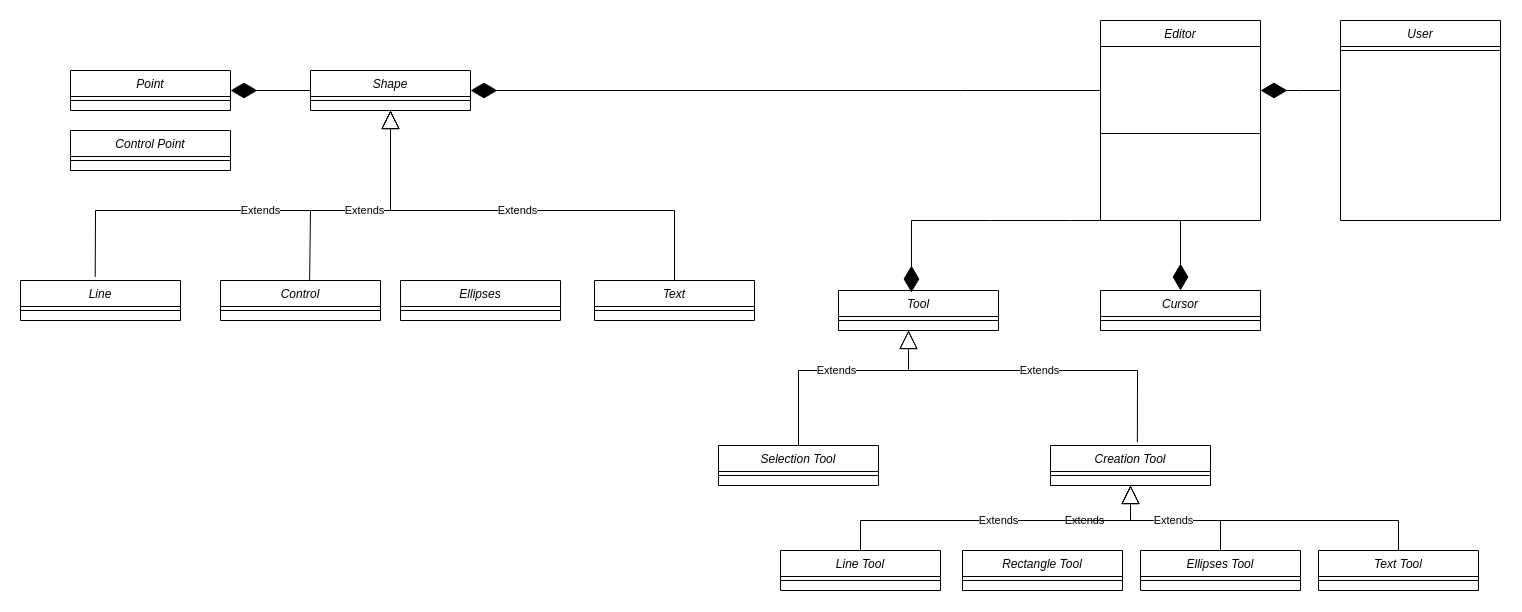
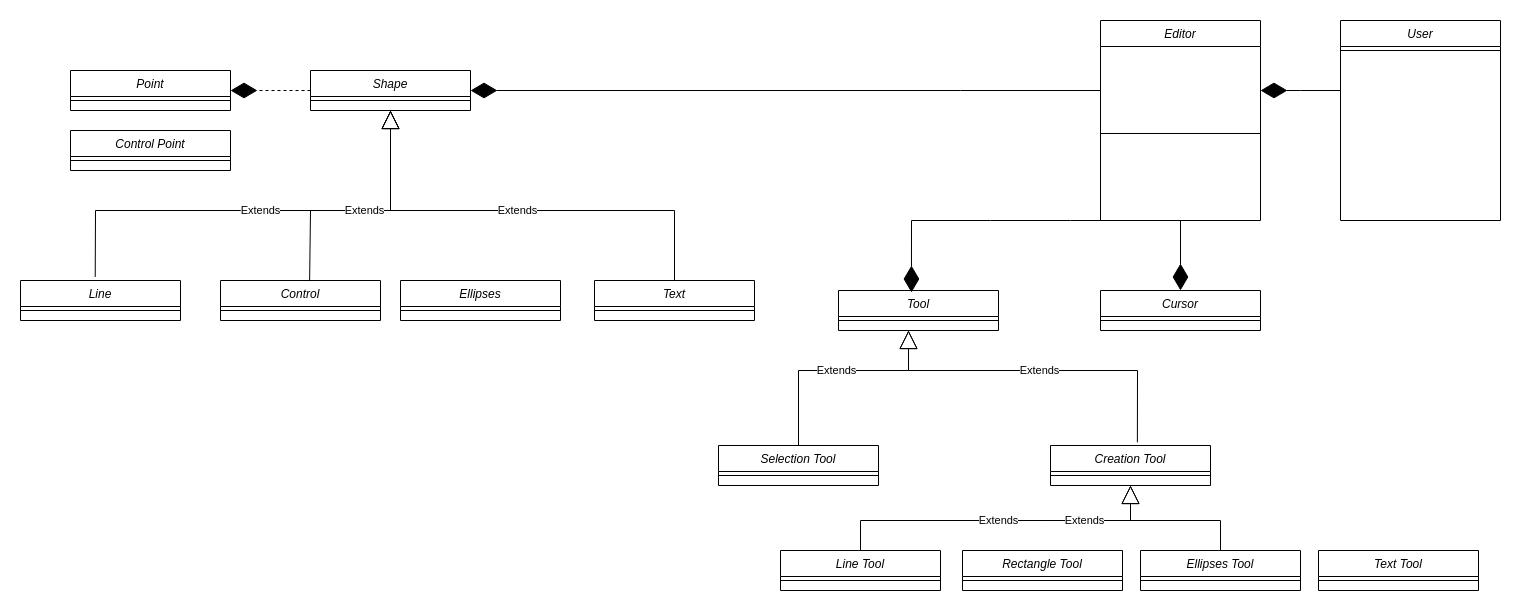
  <mxCell id="0" />
  <mxCell id="1" parent="0" />
  <mxCell id="2" value="User" style="swimlane;fontStyle=2;align=center;verticalAlign=top;childLayout=stackLayout;horizontal=1;startSize=26;horizontalStack=0;resizeParent=1;resizeLast=0;collapsible=1;marginBottom=0;rounded=0;shadow=0;strokeWidth=1;" parent="1" vertex="1"><mxGeometry x="1340" y="20" width="160" height="200" as="geometry"><mxRectangle x="230" y="140" width="160" height="26" as="alternateBounds" /></mxGeometry></mxCell>
  <mxCell id="3" value="" style="line;html=1;strokeWidth=1;align=left;verticalAlign=middle;spacingTop=-1;spacingLeft=3;spacingRight=3;rotatable=0;labelPosition=right;points=[];portConstraint=eastwest;" parent="2" vertex="1"><mxGeometry y="26" width="160" height="8" as="geometry" /></mxCell>
  <mxCell id="4" value="Editor" style="swimlane;fontStyle=2;align=center;verticalAlign=top;childLayout=stackLayout;horizontal=1;startSize=26;horizontalStack=0;resizeParent=1;resizeLast=0;collapsible=1;marginBottom=0;rounded=0;shadow=0;strokeWidth=1;" vertex="1" parent="1"><mxGeometry x="1100" y="20" width="160" height="200" as="geometry"><mxRectangle x="230" y="140" width="160" height="26" as="alternateBounds" /></mxGeometry></mxCell>
  <mxCell id="5" value="" style="line;html=1;strokeWidth=1;align=left;verticalAlign=middle;spacingTop=-1;spacingLeft=3;spacingRight=3;rotatable=0;labelPosition=right;points=[];portConstraint=eastwest;" vertex="1" parent="4"><mxGeometry y="26" width="160" height="174" as="geometry" /></mxCell>
  <mxCell id="6" value="Shape" style="swimlane;fontStyle=2;align=center;verticalAlign=top;childLayout=stackLayout;horizontal=1;startSize=26;horizontalStack=0;resizeParent=1;resizeLast=0;collapsible=1;marginBottom=0;rounded=0;shadow=0;strokeWidth=1;" vertex="1" parent="1"><mxGeometry x="310" y="70" width="160" height="40" as="geometry"><mxRectangle x="230" y="140" width="160" height="26" as="alternateBounds" /></mxGeometry></mxCell>
  <mxCell id="7" value="" style="line;html=1;strokeWidth=1;align=left;verticalAlign=middle;spacingTop=-1;spacingLeft=3;spacingRight=3;rotatable=0;labelPosition=right;points=[];portConstraint=eastwest;" vertex="1" parent="6"><mxGeometry y="26" width="160" height="8" as="geometry" /></mxCell>
  <mxCell id="8" value="Control" style="swimlane;fontStyle=2;align=center;verticalAlign=top;childLayout=stackLayout;horizontal=1;startSize=26;horizontalStack=0;resizeParent=1;resizeLast=0;collapsible=1;marginBottom=0;rounded=0;shadow=0;strokeWidth=1;" vertex="1" parent="1"><mxGeometry x="220" y="280" width="160" height="40" as="geometry"><mxRectangle x="230" y="140" width="160" height="26" as="alternateBounds" /></mxGeometry></mxCell>
  <mxCell id="9" value="" style="line;html=1;strokeWidth=1;align=left;verticalAlign=middle;spacingTop=-1;spacingLeft=3;spacingRight=3;rotatable=0;labelPosition=right;points=[];portConstraint=eastwest;" vertex="1" parent="8"><mxGeometry y="26" width="160" height="8" as="geometry" /></mxCell>
  <mxCell id="10" value="Ellipses" style="swimlane;fontStyle=2;align=center;verticalAlign=top;childLayout=stackLayout;horizontal=1;startSize=26;horizontalStack=0;resizeParent=1;resizeLast=0;collapsible=1;marginBottom=0;rounded=0;shadow=0;strokeWidth=1;" vertex="1" parent="1"><mxGeometry x="400" y="280" width="160" height="40" as="geometry"><mxRectangle x="230" y="140" width="160" height="26" as="alternateBounds" /></mxGeometry></mxCell>
  <mxCell id="11" value="" style="line;html=1;strokeWidth=1;align=left;verticalAlign=middle;spacingTop=-1;spacingLeft=3;spacingRight=3;rotatable=0;labelPosition=right;points=[];portConstraint=eastwest;" vertex="1" parent="10"><mxGeometry y="26" width="160" height="8" as="geometry" /></mxCell>
  <mxCell id="12" value="Text" style="swimlane;fontStyle=2;align=center;verticalAlign=top;childLayout=stackLayout;horizontal=1;startSize=26;horizontalStack=0;resizeParent=1;resizeLast=0;collapsible=1;marginBottom=0;rounded=0;shadow=0;strokeWidth=1;" vertex="1" parent="1"><mxGeometry x="594" y="280" width="160" height="40" as="geometry"><mxRectangle x="230" y="140" width="160" height="26" as="alternateBounds" /></mxGeometry></mxCell>
  <mxCell id="13" value="" style="line;html=1;strokeWidth=1;align=left;verticalAlign=middle;spacingTop=-1;spacingLeft=3;spacingRight=3;rotatable=0;labelPosition=right;points=[];portConstraint=eastwest;" vertex="1" parent="12"><mxGeometry y="26" width="160" height="8" as="geometry" /></mxCell>
  <mxCell id="14" value="Line" style="swimlane;fontStyle=2;align=center;verticalAlign=top;childLayout=stackLayout;horizontal=1;startSize=26;horizontalStack=0;resizeParent=1;resizeLast=0;collapsible=1;marginBottom=0;rounded=0;shadow=0;strokeWidth=1;" vertex="1" parent="1"><mxGeometry x="20" y="280" width="160" height="40" as="geometry"><mxRectangle x="230" y="140" width="160" height="26" as="alternateBounds" /></mxGeometry></mxCell>
  <mxCell id="15" value="" style="line;html=1;strokeWidth=1;align=left;verticalAlign=middle;spacingTop=-1;spacingLeft=3;spacingRight=3;rotatable=0;labelPosition=right;points=[];portConstraint=eastwest;" vertex="1" parent="14"><mxGeometry y="26" width="160" height="8" as="geometry" /></mxCell>
  <mxCell id="16" value="Tool" style="swimlane;fontStyle=2;align=center;verticalAlign=top;childLayout=stackLayout;horizontal=1;startSize=26;horizontalStack=0;resizeParent=1;resizeLast=0;collapsible=1;marginBottom=0;rounded=0;shadow=0;strokeWidth=1;" vertex="1" parent="1"><mxGeometry x="838" y="290" width="160" height="40" as="geometry"><mxRectangle x="230" y="140" width="160" height="26" as="alternateBounds" /></mxGeometry></mxCell>
  <mxCell id="17" value="" style="line;html=1;strokeWidth=1;align=left;verticalAlign=middle;spacingTop=-1;spacingLeft=3;spacingRight=3;rotatable=0;labelPosition=right;points=[];portConstraint=eastwest;" vertex="1" parent="16"><mxGeometry y="26" width="160" height="8" as="geometry" /></mxCell>
  <mxCell id="18" value="Creation Tool&#10;" style="swimlane;fontStyle=2;align=center;verticalAlign=top;childLayout=stackLayout;horizontal=1;startSize=26;horizontalStack=0;resizeParent=1;resizeLast=0;collapsible=1;marginBottom=0;rounded=0;shadow=0;strokeWidth=1;" vertex="1" parent="1"><mxGeometry x="1050" y="445" width="160" height="40" as="geometry"><mxRectangle x="230" y="140" width="160" height="26" as="alternateBounds" /></mxGeometry></mxCell>
  <mxCell id="19" value="" style="line;html=1;strokeWidth=1;align=left;verticalAlign=middle;spacingTop=-1;spacingLeft=3;spacingRight=3;rotatable=0;labelPosition=right;points=[];portConstraint=eastwest;" vertex="1" parent="18"><mxGeometry y="26" width="160" height="8" as="geometry" /></mxCell>
  <mxCell id="20" value="Selection Tool" style="swimlane;fontStyle=2;align=center;verticalAlign=top;childLayout=stackLayout;horizontal=1;startSize=26;horizontalStack=0;resizeParent=1;resizeLast=0;collapsible=1;marginBottom=0;rounded=0;shadow=0;strokeWidth=1;" vertex="1" parent="1"><mxGeometry x="718" y="445" width="160" height="40" as="geometry"><mxRectangle x="230" y="140" width="160" height="26" as="alternateBounds" /></mxGeometry></mxCell>
  <mxCell id="21" value="" style="line;html=1;strokeWidth=1;align=left;verticalAlign=middle;spacingTop=-1;spacingLeft=3;spacingRight=3;rotatable=0;labelPosition=right;points=[];portConstraint=eastwest;" vertex="1" parent="20"><mxGeometry y="26" width="160" height="8" as="geometry" /></mxCell>
  <mxCell id="22" value="Extends" style="endArrow=block;endSize=16;endFill=0;html=1;rounded=0;entryX=0.5;entryY=1;entryDx=0;entryDy=0;exitX=0.467;exitY=-0.089;exitDx=0;exitDy=0;exitPerimeter=0;" edge="1" parent="1" source="14" target="6"><mxGeometry width="160" relative="1" as="geometry"><mxPoint x="240" y="220" as="sourcePoint" /><mxPoint x="400" y="220" as="targetPoint" /><Array as="points"><mxPoint x="95" y="210" /><mxPoint x="240" y="210" /><mxPoint x="390" y="210" /></Array></mxGeometry></mxCell>
  <mxCell id="23" value="Extends" style="endArrow=block;endSize=16;endFill=0;html=1;rounded=0;entryX=0.5;entryY=1;entryDx=0;entryDy=0;exitX=0.557;exitY=0.015;exitDx=0;exitDy=0;exitPerimeter=0;" edge="1" parent="1" source="8" target="6"><mxGeometry width="160" relative="1" as="geometry"><mxPoint x="105" y="286" as="sourcePoint" /><mxPoint x="390" y="180" as="targetPoint" /><Array as="points"><mxPoint x="310" y="210" /><mxPoint x="340" y="210" /><mxPoint x="390" y="210" /></Array></mxGeometry></mxCell>
  <mxCell id="24" value="Extends" style="endArrow=block;endSize=16;endFill=0;html=1;rounded=0;exitX=0.5;exitY=0;exitDx=0;exitDy=0;entryX=0.5;entryY=1;entryDx=0;entryDy=0;" edge="1" parent="1" source="12" target="6"><mxGeometry width="160" relative="1" as="geometry"><mxPoint x="540" y="210" as="sourcePoint" /><mxPoint x="380" y="170" as="targetPoint" /><Array as="points"><mxPoint x="674" y="210" /><mxPoint x="390" y="210" /></Array></mxGeometry></mxCell>
  <mxCell id="25" value="Cursor" style="swimlane;fontStyle=2;align=center;verticalAlign=top;childLayout=stackLayout;horizontal=1;startSize=26;horizontalStack=0;resizeParent=1;resizeLast=0;collapsible=1;marginBottom=0;rounded=0;shadow=0;strokeWidth=1;" vertex="1" parent="1"><mxGeometry x="1100" y="290" width="160" height="40" as="geometry"><mxRectangle x="230" y="140" width="160" height="26" as="alternateBounds" /></mxGeometry></mxCell>
  <mxCell id="26" value="" style="line;html=1;strokeWidth=1;align=left;verticalAlign=middle;spacingTop=-1;spacingLeft=3;spacingRight=3;rotatable=0;labelPosition=right;points=[];portConstraint=eastwest;" vertex="1" parent="25"><mxGeometry y="26" width="160" height="8" as="geometry" /></mxCell>
  <mxCell id="27" value="Rectangle Tool&#10;" style="swimlane;fontStyle=2;align=center;verticalAlign=top;childLayout=stackLayout;horizontal=1;startSize=26;horizontalStack=0;resizeParent=1;resizeLast=0;collapsible=1;marginBottom=0;rounded=0;shadow=0;strokeWidth=1;" vertex="1" parent="1"><mxGeometry x="962" y="550" width="160" height="40" as="geometry"><mxRectangle x="230" y="140" width="160" height="26" as="alternateBounds" /></mxGeometry></mxCell>
  <mxCell id="28" value="" style="line;html=1;strokeWidth=1;align=left;verticalAlign=middle;spacingTop=-1;spacingLeft=3;spacingRight=3;rotatable=0;labelPosition=right;points=[];portConstraint=eastwest;" vertex="1" parent="27"><mxGeometry y="26" width="160" height="8" as="geometry" /></mxCell>
  <mxCell id="29" value="Extends" style="endArrow=block;endSize=16;endFill=0;html=1;rounded=0;exitX=0.5;exitY=0;exitDx=0;exitDy=0;" edge="1" parent="1" source="20"><mxGeometry width="160" relative="1" as="geometry"><mxPoint x="828" y="500" as="sourcePoint" /><mxPoint x="908" y="330" as="targetPoint" /><Array as="points"><mxPoint x="798" y="370" /><mxPoint x="908" y="370" /></Array></mxGeometry></mxCell>
  <mxCell id="30" value="Extends" style="endArrow=block;endSize=16;endFill=0;html=1;rounded=0;exitX=0.543;exitY=-0.08;exitDx=0;exitDy=0;exitPerimeter=0;" edge="1" parent="1" source="18"><mxGeometry width="160" relative="1" as="geometry"><mxPoint x="1208" y="380" as="sourcePoint" /><mxPoint x="908" y="330" as="targetPoint" /><Array as="points"><mxPoint x="1137" y="370" /><mxPoint x="908" y="370" /></Array></mxGeometry></mxCell>
  <mxCell id="31" value="" style="endArrow=diamondThin;endFill=1;endSize=24;html=1;rounded=0;entryX=0.456;entryY=0.05;entryDx=0;entryDy=0;entryPerimeter=0;" edge="1" parent="1" target="16"><mxGeometry width="160" relative="1" as="geometry"><mxPoint x="1180" y="220" as="sourcePoint" /><mxPoint x="1160" y="430" as="targetPoint" /><Array as="points"><mxPoint x="1070" y="220" /><mxPoint x="990" y="220" /><mxPoint x="911" y="220" /></Array></mxGeometry></mxCell>
  <mxCell id="32" value="" style="endArrow=diamondThin;endFill=1;endSize=24;html=1;rounded=0;exitX=0.5;exitY=1;exitDx=0;exitDy=0;entryX=0.5;entryY=0;entryDx=0;entryDy=0;" edge="1" parent="1" source="4" target="25"><mxGeometry width="160" relative="1" as="geometry"><mxPoint x="1000" y="430" as="sourcePoint" /><mxPoint x="1160" y="430" as="targetPoint" /></mxGeometry></mxCell>
  <mxCell id="33" value="Ellipses Tool&#10;" style="swimlane;fontStyle=2;align=center;verticalAlign=top;childLayout=stackLayout;horizontal=1;startSize=26;horizontalStack=0;resizeParent=1;resizeLast=0;collapsible=1;marginBottom=0;rounded=0;shadow=0;strokeWidth=1;" vertex="1" parent="1"><mxGeometry x="1140" y="550" width="160" height="40" as="geometry"><mxRectangle x="230" y="140" width="160" height="26" as="alternateBounds" /></mxGeometry></mxCell>
  <mxCell id="34" value="" style="line;html=1;strokeWidth=1;align=left;verticalAlign=middle;spacingTop=-1;spacingLeft=3;spacingRight=3;rotatable=0;labelPosition=right;points=[];portConstraint=eastwest;" vertex="1" parent="33"><mxGeometry y="26" width="160" height="8" as="geometry" /></mxCell>
  <mxCell id="35" value="Line Tool&#10;" style="swimlane;fontStyle=2;align=center;verticalAlign=top;childLayout=stackLayout;horizontal=1;startSize=26;horizontalStack=0;resizeParent=1;resizeLast=0;collapsible=1;marginBottom=0;rounded=0;shadow=0;strokeWidth=1;" vertex="1" parent="1"><mxGeometry x="780" y="550" width="160" height="40" as="geometry"><mxRectangle x="230" y="140" width="160" height="26" as="alternateBounds" /></mxGeometry></mxCell>
  <mxCell id="36" value="" style="line;html=1;strokeWidth=1;align=left;verticalAlign=middle;spacingTop=-1;spacingLeft=3;spacingRight=3;rotatable=0;labelPosition=right;points=[];portConstraint=eastwest;" vertex="1" parent="35"><mxGeometry y="26" width="160" height="8" as="geometry" /></mxCell>
  <mxCell id="37" value="Extends" style="endArrow=block;endSize=16;endFill=0;html=1;rounded=0;entryX=0.5;entryY=1;entryDx=0;entryDy=0;exitX=0.5;exitY=0;exitDx=0;exitDy=0;" edge="1" parent="1" source="35" target="18"><mxGeometry width="160" relative="1" as="geometry"><mxPoint x="850" y="540" as="sourcePoint" /><mxPoint x="1010" y="540" as="targetPoint" /><Array as="points"><mxPoint x="860" y="520" /><mxPoint x="1042" y="520" /><mxPoint x="1130" y="520" /></Array></mxGeometry></mxCell>
  <mxCell id="38" value="Extends" style="endArrow=block;endSize=16;endFill=0;html=1;rounded=0;entryX=0.5;entryY=1;entryDx=0;entryDy=0;exitX=0.5;exitY=0;exitDx=0;exitDy=0;" edge="1" parent="1" source="33" target="18"><mxGeometry width="160" relative="1" as="geometry"><mxPoint x="950" y="550" as="sourcePoint" /><mxPoint x="1110" y="550" as="targetPoint" /><Array as="points"><mxPoint x="1220" y="520" /><mxPoint x="1042" y="520" /><mxPoint x="1130" y="520" /></Array></mxGeometry></mxCell>
  <mxCell id="39" value="Text Tool&#10;" style="swimlane;fontStyle=2;align=center;verticalAlign=top;childLayout=stackLayout;horizontal=1;startSize=26;horizontalStack=0;resizeParent=1;resizeLast=0;collapsible=1;marginBottom=0;rounded=0;shadow=0;strokeWidth=1;" vertex="1" parent="1"><mxGeometry x="1318" y="550" width="160" height="40" as="geometry"><mxRectangle x="230" y="140" width="160" height="26" as="alternateBounds" /></mxGeometry></mxCell>
  <mxCell id="40" value="" style="line;html=1;strokeWidth=1;align=left;verticalAlign=middle;spacingTop=-1;spacingLeft=3;spacingRight=3;rotatable=0;labelPosition=right;points=[];portConstraint=eastwest;" vertex="1" parent="39"><mxGeometry y="26" width="160" height="8" as="geometry" /></mxCell>
- <mxCell id="41" value="Extends" style="endArrow=block;endSize=16;endFill=0;html=1;rounded=0;entryX=0.5;entryY=1;entryDx=0;entryDy=0;exitX=0.5;exitY=0;exitDx=0;exitDy=0;" edge="1" parent="1" source="39" target="18"><mxGeometry width="160" relative="1" as="geometry"><mxPoint x="1128" y="550" as="sourcePoint" /><mxPoint x="1220" y="485" as="targetPoint" /><Array as="points"><mxPoint x="1398" y="520" /><mxPoint x="1042" y="520" /><mxPoint x="1130" y="520" /></Array></mxGeometry></mxCell>
  <mxCell id="42" value="" style="endArrow=diamondThin;endFill=1;endSize=24;html=1;rounded=0;" edge="1" parent="1"><mxGeometry width="160" relative="1" as="geometry"><mxPoint x="1340" y="90" as="sourcePoint" /><mxPoint x="1260" y="90" as="targetPoint" /><Array as="points"><mxPoint x="1300" y="90" /></Array></mxGeometry></mxCell>
  <mxCell id="43" value="" style="endArrow=diamondThin;endFill=1;endSize=24;html=1;rounded=0;entryX=1;entryY=0.5;entryDx=0;entryDy=0;" edge="1" parent="1" target="6"><mxGeometry width="160" relative="1" as="geometry"><mxPoint x="1100" y="90" as="sourcePoint" /><mxPoint x="660" y="160" as="targetPoint" /><Array as="points"><mxPoint x="960" y="90" /></Array></mxGeometry></mxCell>
  <mxCell id="44" value="Point" style="swimlane;fontStyle=2;align=center;verticalAlign=top;childLayout=stackLayout;horizontal=1;startSize=26;horizontalStack=0;resizeParent=1;resizeLast=0;collapsible=1;marginBottom=0;rounded=0;shadow=0;strokeWidth=1;" vertex="1" parent="1"><mxGeometry x="70" y="70" width="160" height="40" as="geometry"><mxRectangle x="230" y="140" width="160" height="26" as="alternateBounds" /></mxGeometry></mxCell>
  <mxCell id="45" value="" style="line;html=1;strokeWidth=1;align=left;verticalAlign=middle;spacingTop=-1;spacingLeft=3;spacingRight=3;rotatable=0;labelPosition=right;points=[];portConstraint=eastwest;" vertex="1" parent="44"><mxGeometry y="26" width="160" height="8" as="geometry" /></mxCell>
- <mxCell id="46" value="" style="endArrow=diamondThin;endFill=1;endSize=24;html=1;rounded=0;entryX=1;entryY=0.5;entryDx=0;entryDy=0;exitX=0;exitY=0.5;exitDx=0;exitDy=0;" edge="1" parent="1" source="6" target="44"><mxGeometry width="160" relative="1" as="geometry"><mxPoint x="120" y="150" as="sourcePoint" /><mxPoint x="280" y="150" as="targetPoint" /></mxGeometry></mxCell>
+ <mxCell id="46" value="" style="endArrow=diamondThin;endFill=1;endSize=24;html=1;rounded=0;entryX=1;entryY=0.5;entryDx=0;entryDy=0;exitX=0;exitY=0.5;exitDx=0;exitDy=0;dashed=1;" edge="1" parent="1" source="6" target="44"><mxGeometry width="160" relative="1" as="geometry"><mxPoint x="120" y="150" as="sourcePoint" /><mxPoint x="280" y="150" as="targetPoint" /></mxGeometry></mxCell>
  <mxCell id="47" value="Control Point" style="swimlane;fontStyle=2;align=center;verticalAlign=top;childLayout=stackLayout;horizontal=1;startSize=26;horizontalStack=0;resizeParent=1;resizeLast=0;collapsible=1;marginBottom=0;rounded=0;shadow=0;strokeWidth=1;" vertex="1" parent="1"><mxGeometry x="70" y="130" width="160" height="40" as="geometry"><mxRectangle x="230" y="140" width="160" height="26" as="alternateBounds" /></mxGeometry></mxCell>
  <mxCell id="48" value="" style="line;html=1;strokeWidth=1;align=left;verticalAlign=middle;spacingTop=-1;spacingLeft=3;spacingRight=3;rotatable=0;labelPosition=right;points=[];portConstraint=eastwest;" vertex="1" parent="47"><mxGeometry y="26" width="160" height="8" as="geometry" /></mxCell>
